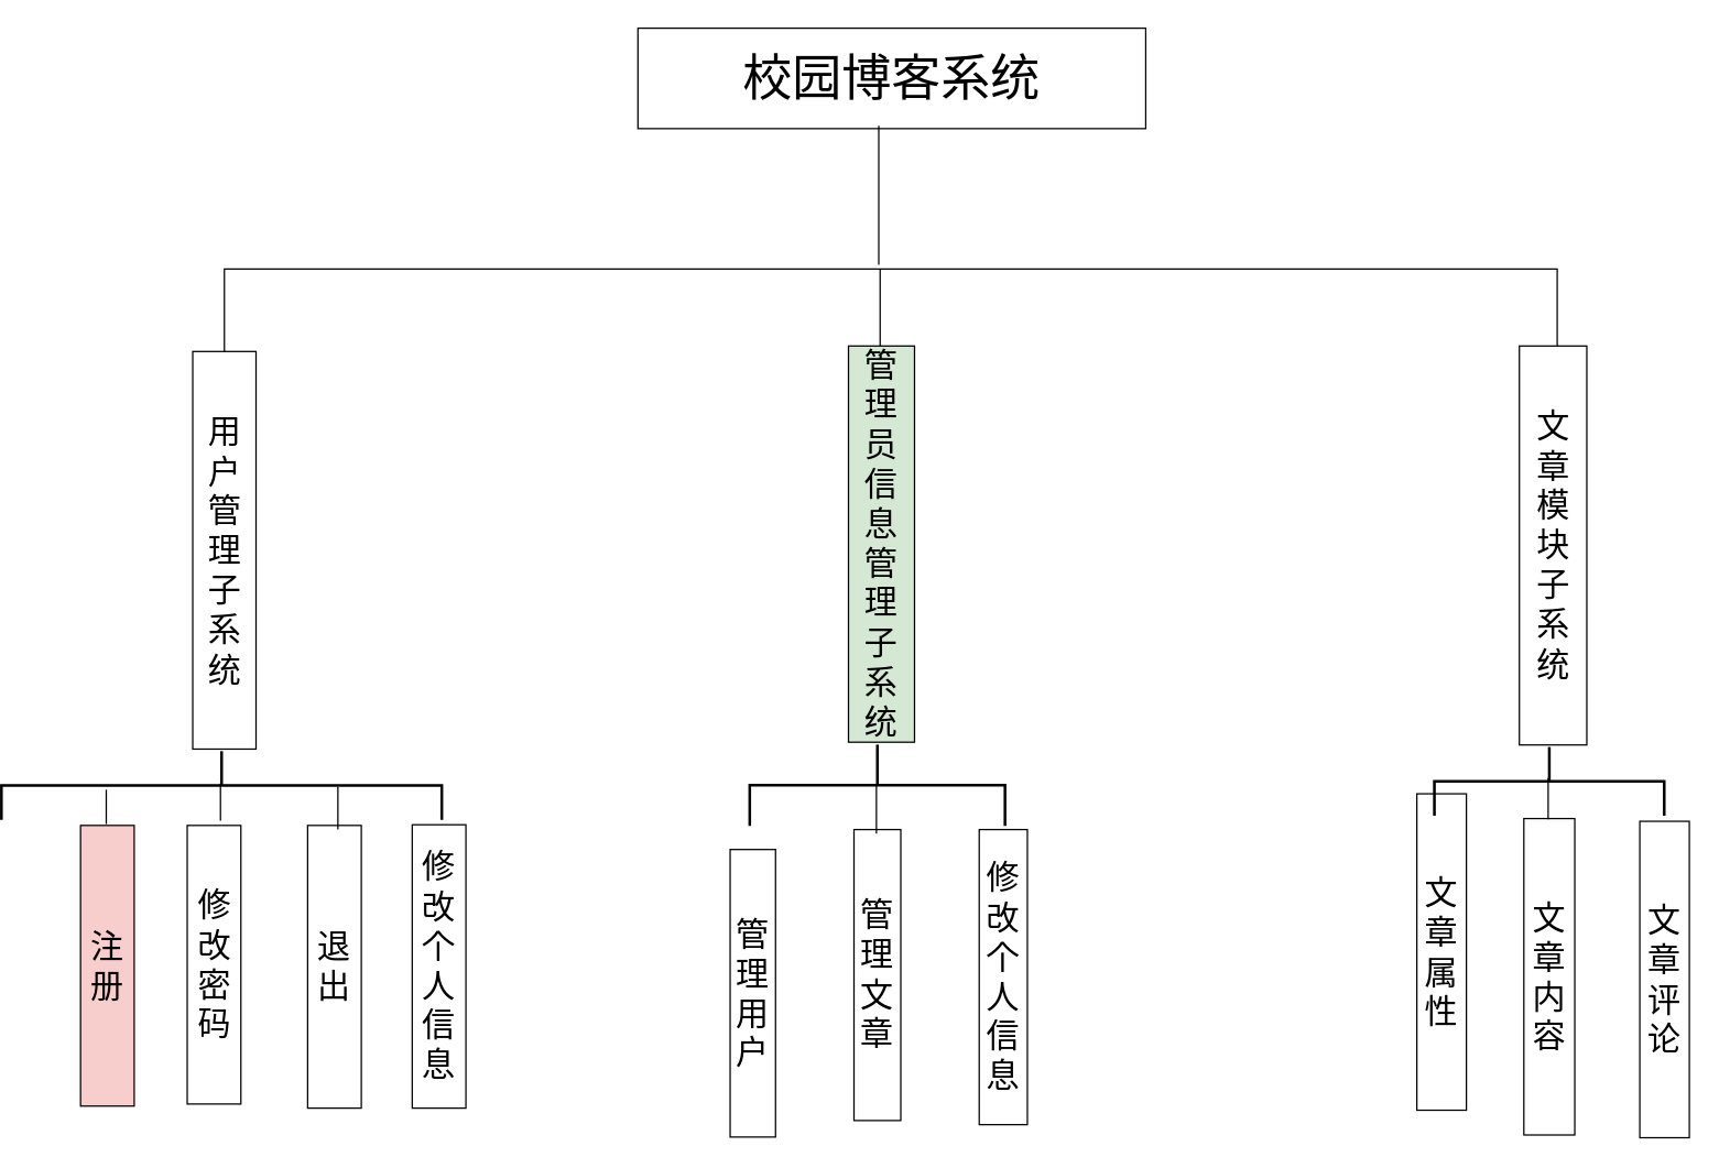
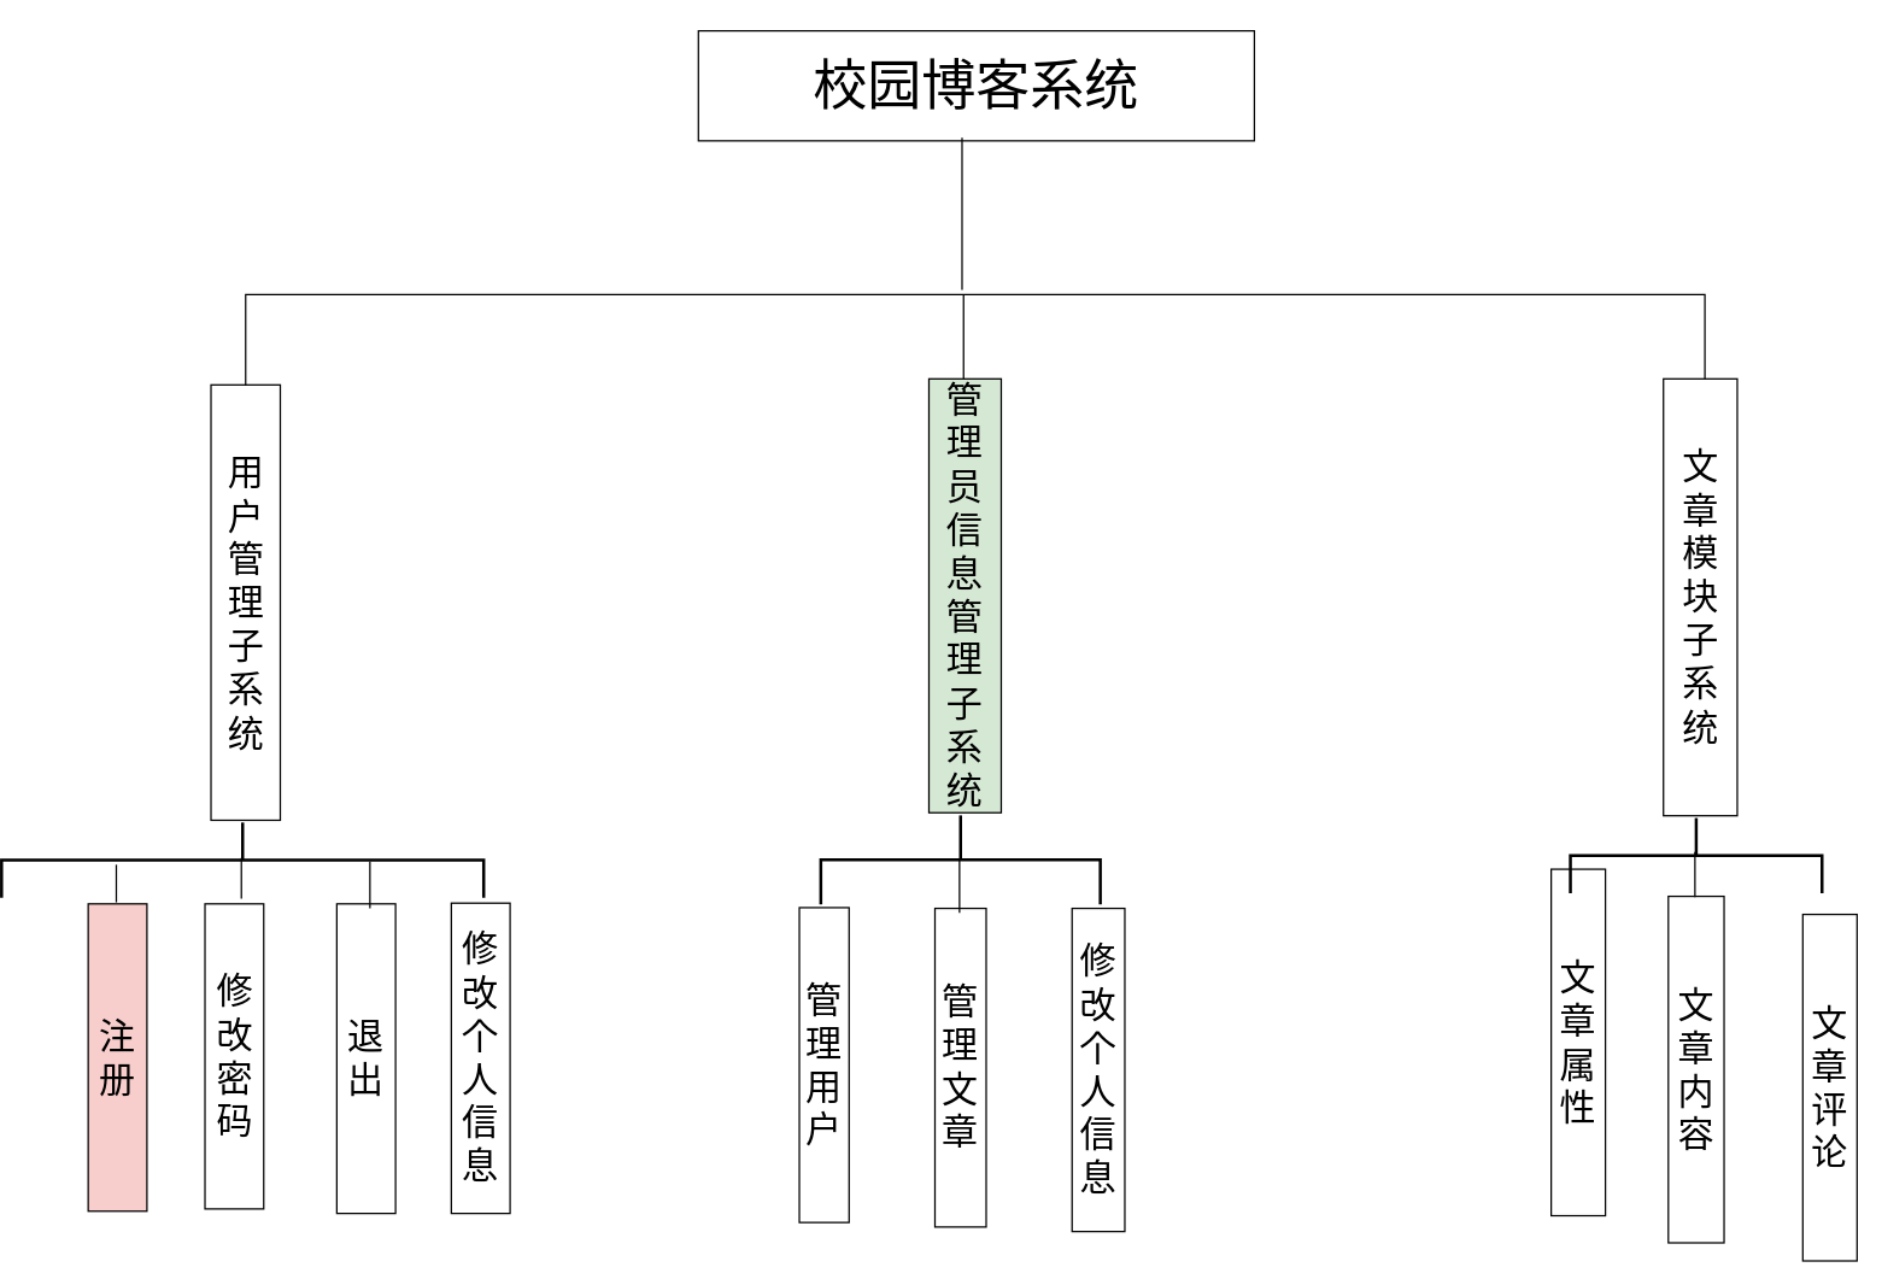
  <mxCell id="0" />
  <mxCell id="1" parent="0" />
  <mxCell id="2" value="&lt;font style=&quot;font-size: 36px&quot;&gt;校园博客系统&lt;/font&gt;" style="rounded=0;whiteSpace=wrap;html=1;" parent="1" vertex="1"><mxGeometry x="425" y="20" width="369" height="73" as="geometry" /></mxCell>
  <mxCell id="3" value="&lt;font style=&quot;font-size: 24px&quot;&gt;用户管理子系统&lt;/font&gt;" style="rounded=0;whiteSpace=wrap;html=1;" parent="1" vertex="1"><mxGeometry x="101.5" y="255" width="46" height="289" as="geometry" /></mxCell>
  <mxCell id="4" value="&lt;font style=&quot;font-size: 24px&quot;&gt;管理员信息管理子系统&lt;/font&gt;" style="rounded=0;whiteSpace=wrap;html=1;fontSize=22;fillColor=#d5e8d4;" parent="1" vertex="1"><mxGeometry x="578" y="251" width="48" height="288" as="geometry" /></mxCell>
  <mxCell id="5" value="&lt;font style=&quot;font-size: 24px&quot;&gt;注&lt;br&gt;册&lt;/font&gt;" style="rounded=0;whiteSpace=wrap;html=1;fillColor=#f8cecc;" parent="1" vertex="1"><mxGeometry x="20" y="599.5" width="39" height="204" as="geometry" /></mxCell>
  <mxCell id="6" value="&lt;font style=&quot;font-size: 24px&quot;&gt;修&lt;br&gt;改&lt;br&gt;密&lt;br&gt;码&lt;/font&gt;" style="rounded=0;whiteSpace=wrap;html=1;" parent="1" vertex="1"><mxGeometry x="97.5" y="599.5" width="39" height="202.5" as="geometry" /></mxCell>
  <mxCell id="7" value="&lt;font style=&quot;font-size: 24px&quot;&gt;退&lt;br&gt;出&lt;/font&gt;" style="rounded=0;whiteSpace=wrap;html=1;" parent="1" vertex="1"><mxGeometry x="185" y="599.5" width="39" height="205.5" as="geometry" /></mxCell>
  <mxCell id="8" value="&lt;font style=&quot;font-size: 24px&quot;&gt;修&lt;br&gt;改&lt;br&gt;个&lt;br&gt;人&lt;br&gt;信&lt;br&gt;息&lt;/font&gt;" style="rounded=0;whiteSpace=wrap;html=1;" parent="1" vertex="1"><mxGeometry x="261" y="599" width="39" height="206" as="geometry" /></mxCell>
- <mxCell id="9" value="&lt;font style=&quot;font-size: 24px&quot;&gt;管理用户&lt;/font&gt;" style="rounded=0;whiteSpace=wrap;html=1;" parent="1" vertex="1"><mxGeometry x="492" y="617" width="33" height="209" as="geometry" /></mxCell>
+ <mxCell id="9" value="&lt;font style=&quot;font-size: 24px&quot;&gt;管理用户&lt;/font&gt;" style="rounded=0;whiteSpace=wrap;html=1;" parent="1" vertex="1"><mxGeometry x="492" y="602" width="33" height="209" as="geometry" /></mxCell>
  <mxCell id="10" value="&lt;font style=&quot;font-size: 24px&quot;&gt;管理文章&lt;/font&gt;" style="rounded=0;whiteSpace=wrap;html=1;" parent="1" vertex="1"><mxGeometry x="582" y="602.5" width="34" height="211.5" as="geometry" /></mxCell>
  <mxCell id="11" value="&lt;font style=&quot;font-size: 24px&quot;&gt;修改个人信息&lt;/font&gt;" style="rounded=0;whiteSpace=wrap;html=1;" parent="1" vertex="1"><mxGeometry x="673" y="602.5" width="35" height="214.5" as="geometry" /></mxCell>
  <mxCell id="12" value="&lt;font style=&quot;font-size: 24px&quot;&gt;文章属性&lt;/font&gt;" style="rounded=0;whiteSpace=wrap;html=1;" parent="1" vertex="1"><mxGeometry x="991" y="576.5" width="36" height="230" as="geometry" /></mxCell>
  <mxCell id="13" value="&lt;font style=&quot;font-size: 24px&quot;&gt;文章内容&lt;/font&gt;" style="rounded=0;whiteSpace=wrap;html=1;" parent="1" vertex="1"><mxGeometry x="1068.75" y="594.5" width="37" height="230" as="geometry" /></mxCell>
- <mxCell id="14" value="&lt;font style=&quot;font-size: 24px&quot;&gt;文章评论&lt;/font&gt;" style="rounded=0;whiteSpace=wrap;html=1;" parent="1" vertex="1"><mxGeometry x="1153" y="596.5" width="36" height="230" as="geometry" /></mxCell>
+ <mxCell id="14" value="&lt;font style=&quot;font-size: 24px&quot;&gt;文章评论&lt;/font&gt;" style="rounded=0;whiteSpace=wrap;html=1;" parent="1" vertex="1"><mxGeometry x="1158" y="606.5" width="36" height="230" as="geometry" /></mxCell>
  <mxCell id="15" value="" style="shape=partialRectangle;whiteSpace=wrap;html=1;bottom=1;right=1;left=1;top=0;fillColor=none;routingCenterX=-0.5;rotation=-180;" parent="1" vertex="1"><mxGeometry x="124.5" y="195" width="968.5" height="60" as="geometry" /></mxCell>
  <mxCell id="16" value="" style="endArrow=none;html=1;" parent="1" edge="1"><mxGeometry width="50" height="50" relative="1" as="geometry"><mxPoint x="601" y="251" as="sourcePoint" /><mxPoint x="601" y="195" as="targetPoint" /></mxGeometry></mxCell>
  <mxCell id="17" value="" style="endArrow=none;html=1;" parent="1" edge="1"><mxGeometry width="50" height="50" relative="1" as="geometry"><mxPoint x="600" y="192" as="sourcePoint" /><mxPoint x="600" y="91" as="targetPoint" /></mxGeometry></mxCell>
  <mxCell id="18" value="" style="endArrow=none;html=1;" parent="1" edge="1"><mxGeometry width="50" height="50" relative="1" as="geometry"><mxPoint x="121.67" y="596" as="sourcePoint" /><mxPoint x="121.67" y="569" as="targetPoint" /></mxGeometry></mxCell>
  <mxCell id="19" value="" style="strokeWidth=2;html=1;shape=mxgraph.flowchart.annotation_2;align=left;labelPosition=right;pointerEvents=1;rotation=90;" parent="1" vertex="1"><mxGeometry x="97.5" y="410.5" width="50" height="320" as="geometry" /></mxCell>
  <mxCell id="20" value="" style="strokeWidth=2;html=1;shape=mxgraph.flowchart.annotation_2;align=left;labelPosition=right;pointerEvents=1;rotation=90;" parent="1" vertex="1"><mxGeometry x="569.5" y="477.5" width="59" height="185.5" as="geometry" /></mxCell>
  <mxCell id="21" value="" style="strokeWidth=2;html=1;shape=mxgraph.flowchart.annotation_2;align=left;labelPosition=right;pointerEvents=1;rotation=90;" parent="1" vertex="1"><mxGeometry x="1062.25" y="484" width="50" height="167" as="geometry" /></mxCell>
  <mxCell id="22" value="" style="endArrow=none;html=1;" parent="1" edge="1"><mxGeometry width="50" height="50" relative="1" as="geometry"><mxPoint x="38.67" y="598.5" as="sourcePoint" /><mxPoint x="38.67" y="573.5" as="targetPoint" /></mxGeometry></mxCell>
  <mxCell id="23" value="" style="endArrow=none;html=1;" parent="1" edge="1"><mxGeometry width="50" height="50" relative="1" as="geometry"><mxPoint x="207" y="602.5" as="sourcePoint" /><mxPoint x="207" y="571.5" as="targetPoint" /></mxGeometry></mxCell>
  <mxCell id="24" value="" style="endArrow=none;html=1;" parent="1" edge="1"><mxGeometry width="50" height="50" relative="1" as="geometry"><mxPoint x="598.29" y="605.5" as="sourcePoint" /><mxPoint x="598.29" y="570.5" as="targetPoint" /></mxGeometry></mxCell>
  <mxCell id="25" value="" style="endArrow=none;html=1;" parent="1" edge="1"><mxGeometry width="50" height="50" relative="1" as="geometry"><mxPoint x="1086.42" y="595" as="sourcePoint" /><mxPoint x="1086.42" y="565" as="targetPoint" /></mxGeometry></mxCell>
  <mxCell id="26" value="&lt;font style=&quot;font-size: 24px&quot;&gt;文章模块子系统&lt;/font&gt;" style="rounded=0;whiteSpace=wrap;html=1;" parent="1" vertex="1"><mxGeometry x="1065.5" y="251" width="49" height="290" as="geometry" /></mxCell>
